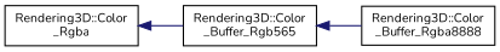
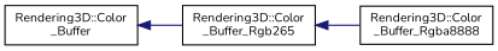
  digraph {
    fontname=Nunito
    rankdir=LR
    node [color=black fillcolor=white fontname=Nunito fontsize=10 shape=record style=filled]
    edge [color=midnightblue dir=back fontname=Nunito fontsize=10 labelfontname=Helvetica labelfontsize=10 style=solid]
-   n1 [height=0.2 label="Rendering3D::Color\l_Rgba" width=0.4]
-   n2 [height=0.2 label="Rendering3D::Color\l_Buffer_Rgb565" width=0.4]
+   n1 [height=0.2 label="Rendering3D::Color\l_Buffer" width=0.4]
+   n2 [height=0.2 label="Rendering3D::Color\l_Buffer_Rgb265" width=0.4]
    n3 [height=0.2 label="Rendering3D::Color\l_Buffer_Rgba8888" width=0.4]
    n1 -> n2
    n2 -> n3
  }
